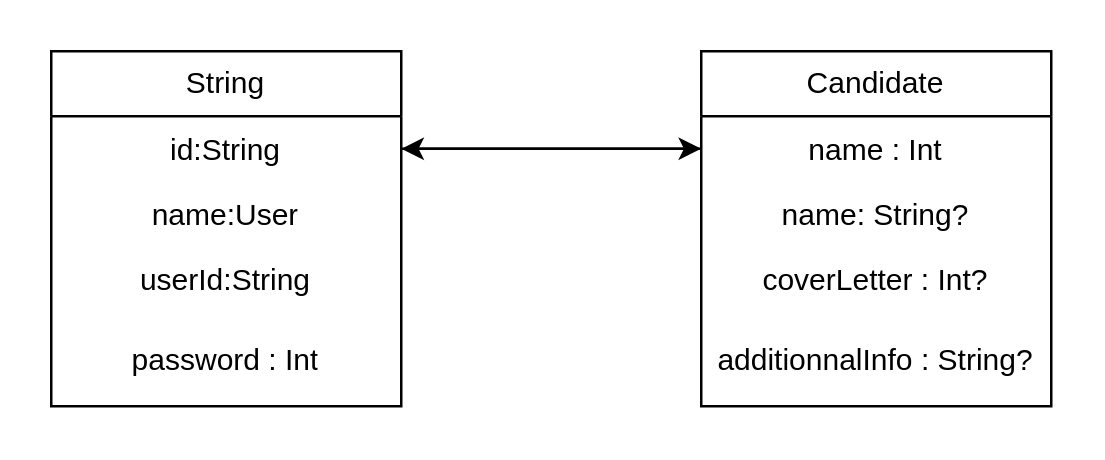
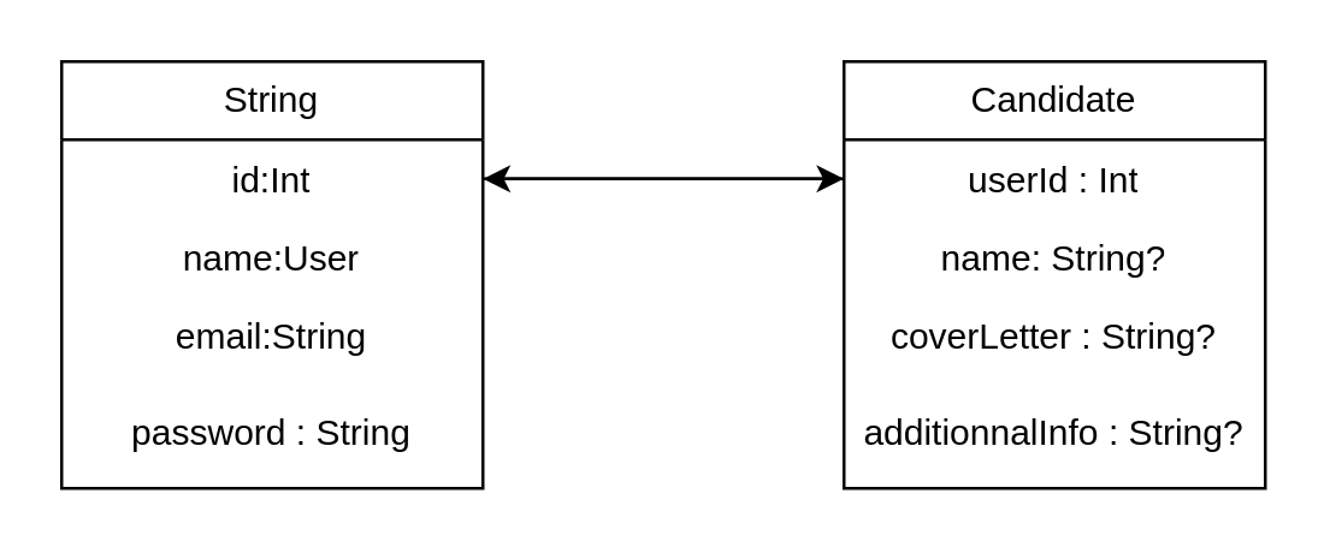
  <mxCell id="0" />
  <mxCell id="1" parent="0" />
  <mxCell id="2" value="String" style="swimlane;fontStyle=0;childLayout=stackLayout;horizontal=1;startSize=26;fillColor=none;horizontalStack=0;resizeParent=1;resizeParentMax=0;resizeLast=0;collapsible=1;marginBottom=0;whiteSpace=wrap;html=1;" vertex="1" parent="1"><mxGeometry x="20" y="20" width="140" height="142" as="geometry" /></mxCell>
- <mxCell id="3" value="id:String" style="text;strokeColor=none;fillColor=none;align=center;verticalAlign=top;spacingLeft=4;spacingRight=4;overflow=hidden;rotatable=0;points=[[0,0.5],[1,0.5]];portConstraint=eastwest;whiteSpace=wrap;html=1;" vertex="1" parent="2"><mxGeometry y="26" width="140" height="26" as="geometry" /></mxCell>
+ <mxCell id="3" value="id:Int" style="text;strokeColor=none;fillColor=none;align=center;verticalAlign=top;spacingLeft=4;spacingRight=4;overflow=hidden;rotatable=0;points=[[0,0.5],[1,0.5]];portConstraint=eastwest;whiteSpace=wrap;html=1;" vertex="1" parent="2"><mxGeometry y="26" width="140" height="26" as="geometry" /></mxCell>
  <mxCell id="4" value="name:User" style="text;strokeColor=none;fillColor=none;align=center;verticalAlign=top;spacingLeft=4;spacingRight=4;overflow=hidden;rotatable=0;points=[[0,0.5],[1,0.5]];portConstraint=eastwest;whiteSpace=wrap;html=1;" vertex="1" parent="2"><mxGeometry y="52" width="140" height="26" as="geometry" /></mxCell>
- <mxCell id="5" value="userId:String" style="text;strokeColor=none;fillColor=none;align=center;verticalAlign=top;spacingLeft=4;spacingRight=4;overflow=hidden;rotatable=0;points=[[0,0.5],[1,0.5]];portConstraint=eastwest;whiteSpace=wrap;html=1;" vertex="1" parent="2"><mxGeometry y="78" width="140" height="32" as="geometry" /></mxCell>
- <mxCell id="6" value="password : Int" style="text;strokeColor=none;fillColor=none;align=center;verticalAlign=top;spacingLeft=4;spacingRight=4;overflow=hidden;rotatable=0;points=[[0,0.5],[1,0.5]];portConstraint=eastwest;whiteSpace=wrap;html=1;" vertex="1" parent="2"><mxGeometry y="110" width="140" height="32" as="geometry" /></mxCell>
+ <mxCell id="5" value="email:String" style="text;strokeColor=none;fillColor=none;align=center;verticalAlign=top;spacingLeft=4;spacingRight=4;overflow=hidden;rotatable=0;points=[[0,0.5],[1,0.5]];portConstraint=eastwest;whiteSpace=wrap;html=1;" vertex="1" parent="2"><mxGeometry y="78" width="140" height="32" as="geometry" /></mxCell>
+ <mxCell id="6" value="password : String" style="text;strokeColor=none;fillColor=none;align=center;verticalAlign=top;spacingLeft=4;spacingRight=4;overflow=hidden;rotatable=0;points=[[0,0.5],[1,0.5]];portConstraint=eastwest;whiteSpace=wrap;html=1;" vertex="1" parent="2"><mxGeometry y="110" width="140" height="32" as="geometry" /></mxCell>
  <mxCell id="7" value="Candidate" style="swimlane;fontStyle=0;childLayout=stackLayout;horizontal=1;startSize=26;fillColor=none;horizontalStack=0;resizeParent=1;resizeParentMax=0;resizeLast=0;collapsible=1;marginBottom=0;whiteSpace=wrap;html=1;" vertex="1" parent="1"><mxGeometry x="280" y="20" width="140" height="142" as="geometry" /></mxCell>
- <mxCell id="8" value="name : Int" style="text;strokeColor=none;fillColor=none;align=center;verticalAlign=top;spacingLeft=4;spacingRight=4;overflow=hidden;rotatable=0;points=[[0,0.5],[1,0.5]];portConstraint=eastwest;whiteSpace=wrap;html=1;" vertex="1" parent="7"><mxGeometry y="26" width="140" height="26" as="geometry" /></mxCell>
+ <mxCell id="8" value="userId : Int" style="text;strokeColor=none;fillColor=none;align=center;verticalAlign=top;spacingLeft=4;spacingRight=4;overflow=hidden;rotatable=0;points=[[0,0.5],[1,0.5]];portConstraint=eastwest;whiteSpace=wrap;html=1;" vertex="1" parent="7"><mxGeometry y="26" width="140" height="26" as="geometry" /></mxCell>
  <mxCell id="9" value="name: String?" style="text;strokeColor=none;fillColor=none;align=center;verticalAlign=top;spacingLeft=4;spacingRight=4;overflow=hidden;rotatable=0;points=[[0,0.5],[1,0.5]];portConstraint=eastwest;whiteSpace=wrap;html=1;" vertex="1" parent="7"><mxGeometry y="52" width="140" height="26" as="geometry" /></mxCell>
- <mxCell id="10" value="coverLetter : Int?" style="text;strokeColor=none;fillColor=none;align=center;verticalAlign=top;spacingLeft=4;spacingRight=4;overflow=hidden;rotatable=0;points=[[0,0.5],[1,0.5]];portConstraint=eastwest;whiteSpace=wrap;html=1;" vertex="1" parent="7"><mxGeometry y="78" width="140" height="32" as="geometry" /></mxCell>
+ <mxCell id="10" value="coverLetter : String?" style="text;strokeColor=none;fillColor=none;align=center;verticalAlign=top;spacingLeft=4;spacingRight=4;overflow=hidden;rotatable=0;points=[[0,0.5],[1,0.5]];portConstraint=eastwest;whiteSpace=wrap;html=1;" vertex="1" parent="7"><mxGeometry y="78" width="140" height="32" as="geometry" /></mxCell>
  <mxCell id="11" value="additionnalInfo : String?" style="text;strokeColor=none;fillColor=none;align=center;verticalAlign=top;spacingLeft=4;spacingRight=4;overflow=hidden;rotatable=0;points=[[0,0.5],[1,0.5]];portConstraint=eastwest;whiteSpace=wrap;html=1;" vertex="1" parent="7"><mxGeometry y="110" width="140" height="32" as="geometry" /></mxCell>
  <mxCell id="12" style="edgeStyle=orthogonalEdgeStyle;rounded=0;orthogonalLoop=1;jettySize=auto;html=1;exitX=0;exitY=0.5;exitDx=0;exitDy=0;" edge="1" parent="1" source="8"><mxGeometry relative="1" as="geometry"><mxPoint x="280" y="59" as="targetPoint" /></mxGeometry></mxCell>
  <mxCell id="13" style="edgeStyle=orthogonalEdgeStyle;rounded=0;orthogonalLoop=1;jettySize=auto;html=1;entryX=0;entryY=0.5;entryDx=0;entryDy=0;" edge="1" parent="1" source="3" target="8"><mxGeometry relative="1" as="geometry" /></mxCell>
  <mxCell id="14" style="edgeStyle=orthogonalEdgeStyle;rounded=0;orthogonalLoop=1;jettySize=auto;html=1;entryX=1;entryY=0.5;entryDx=0;entryDy=0;" edge="1" parent="1" source="8" target="3"><mxGeometry relative="1" as="geometry" /></mxCell>
